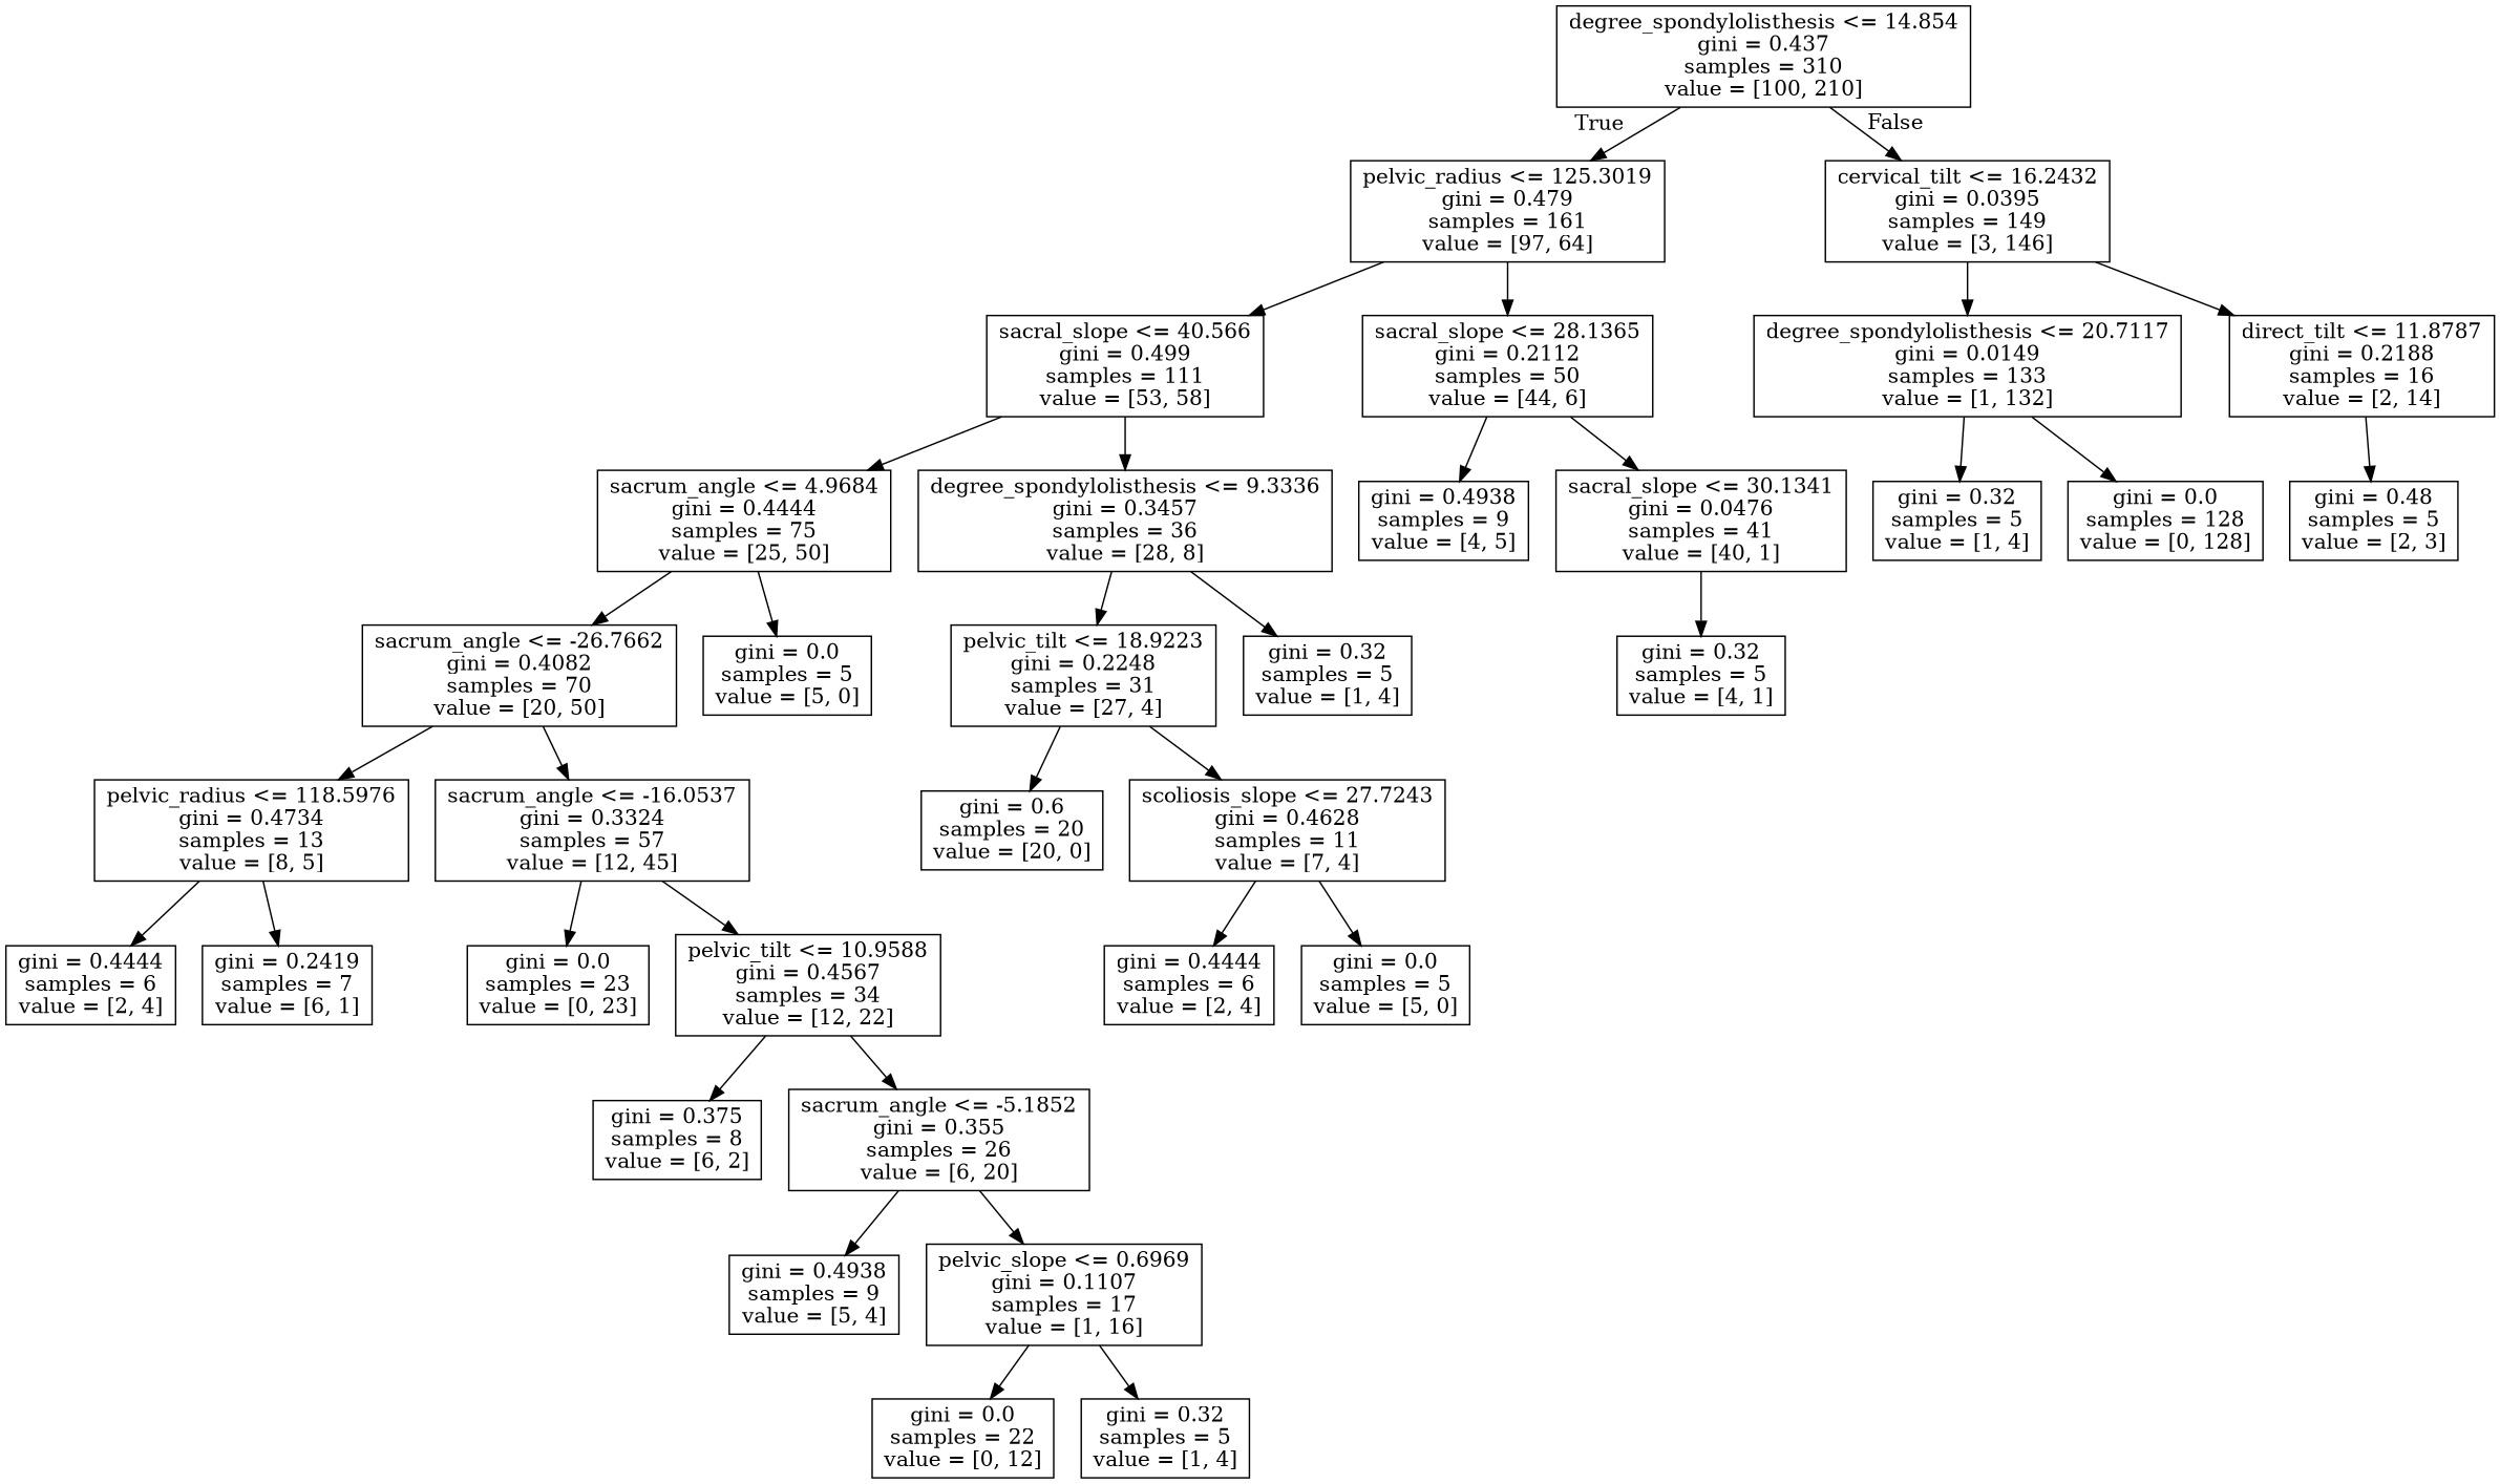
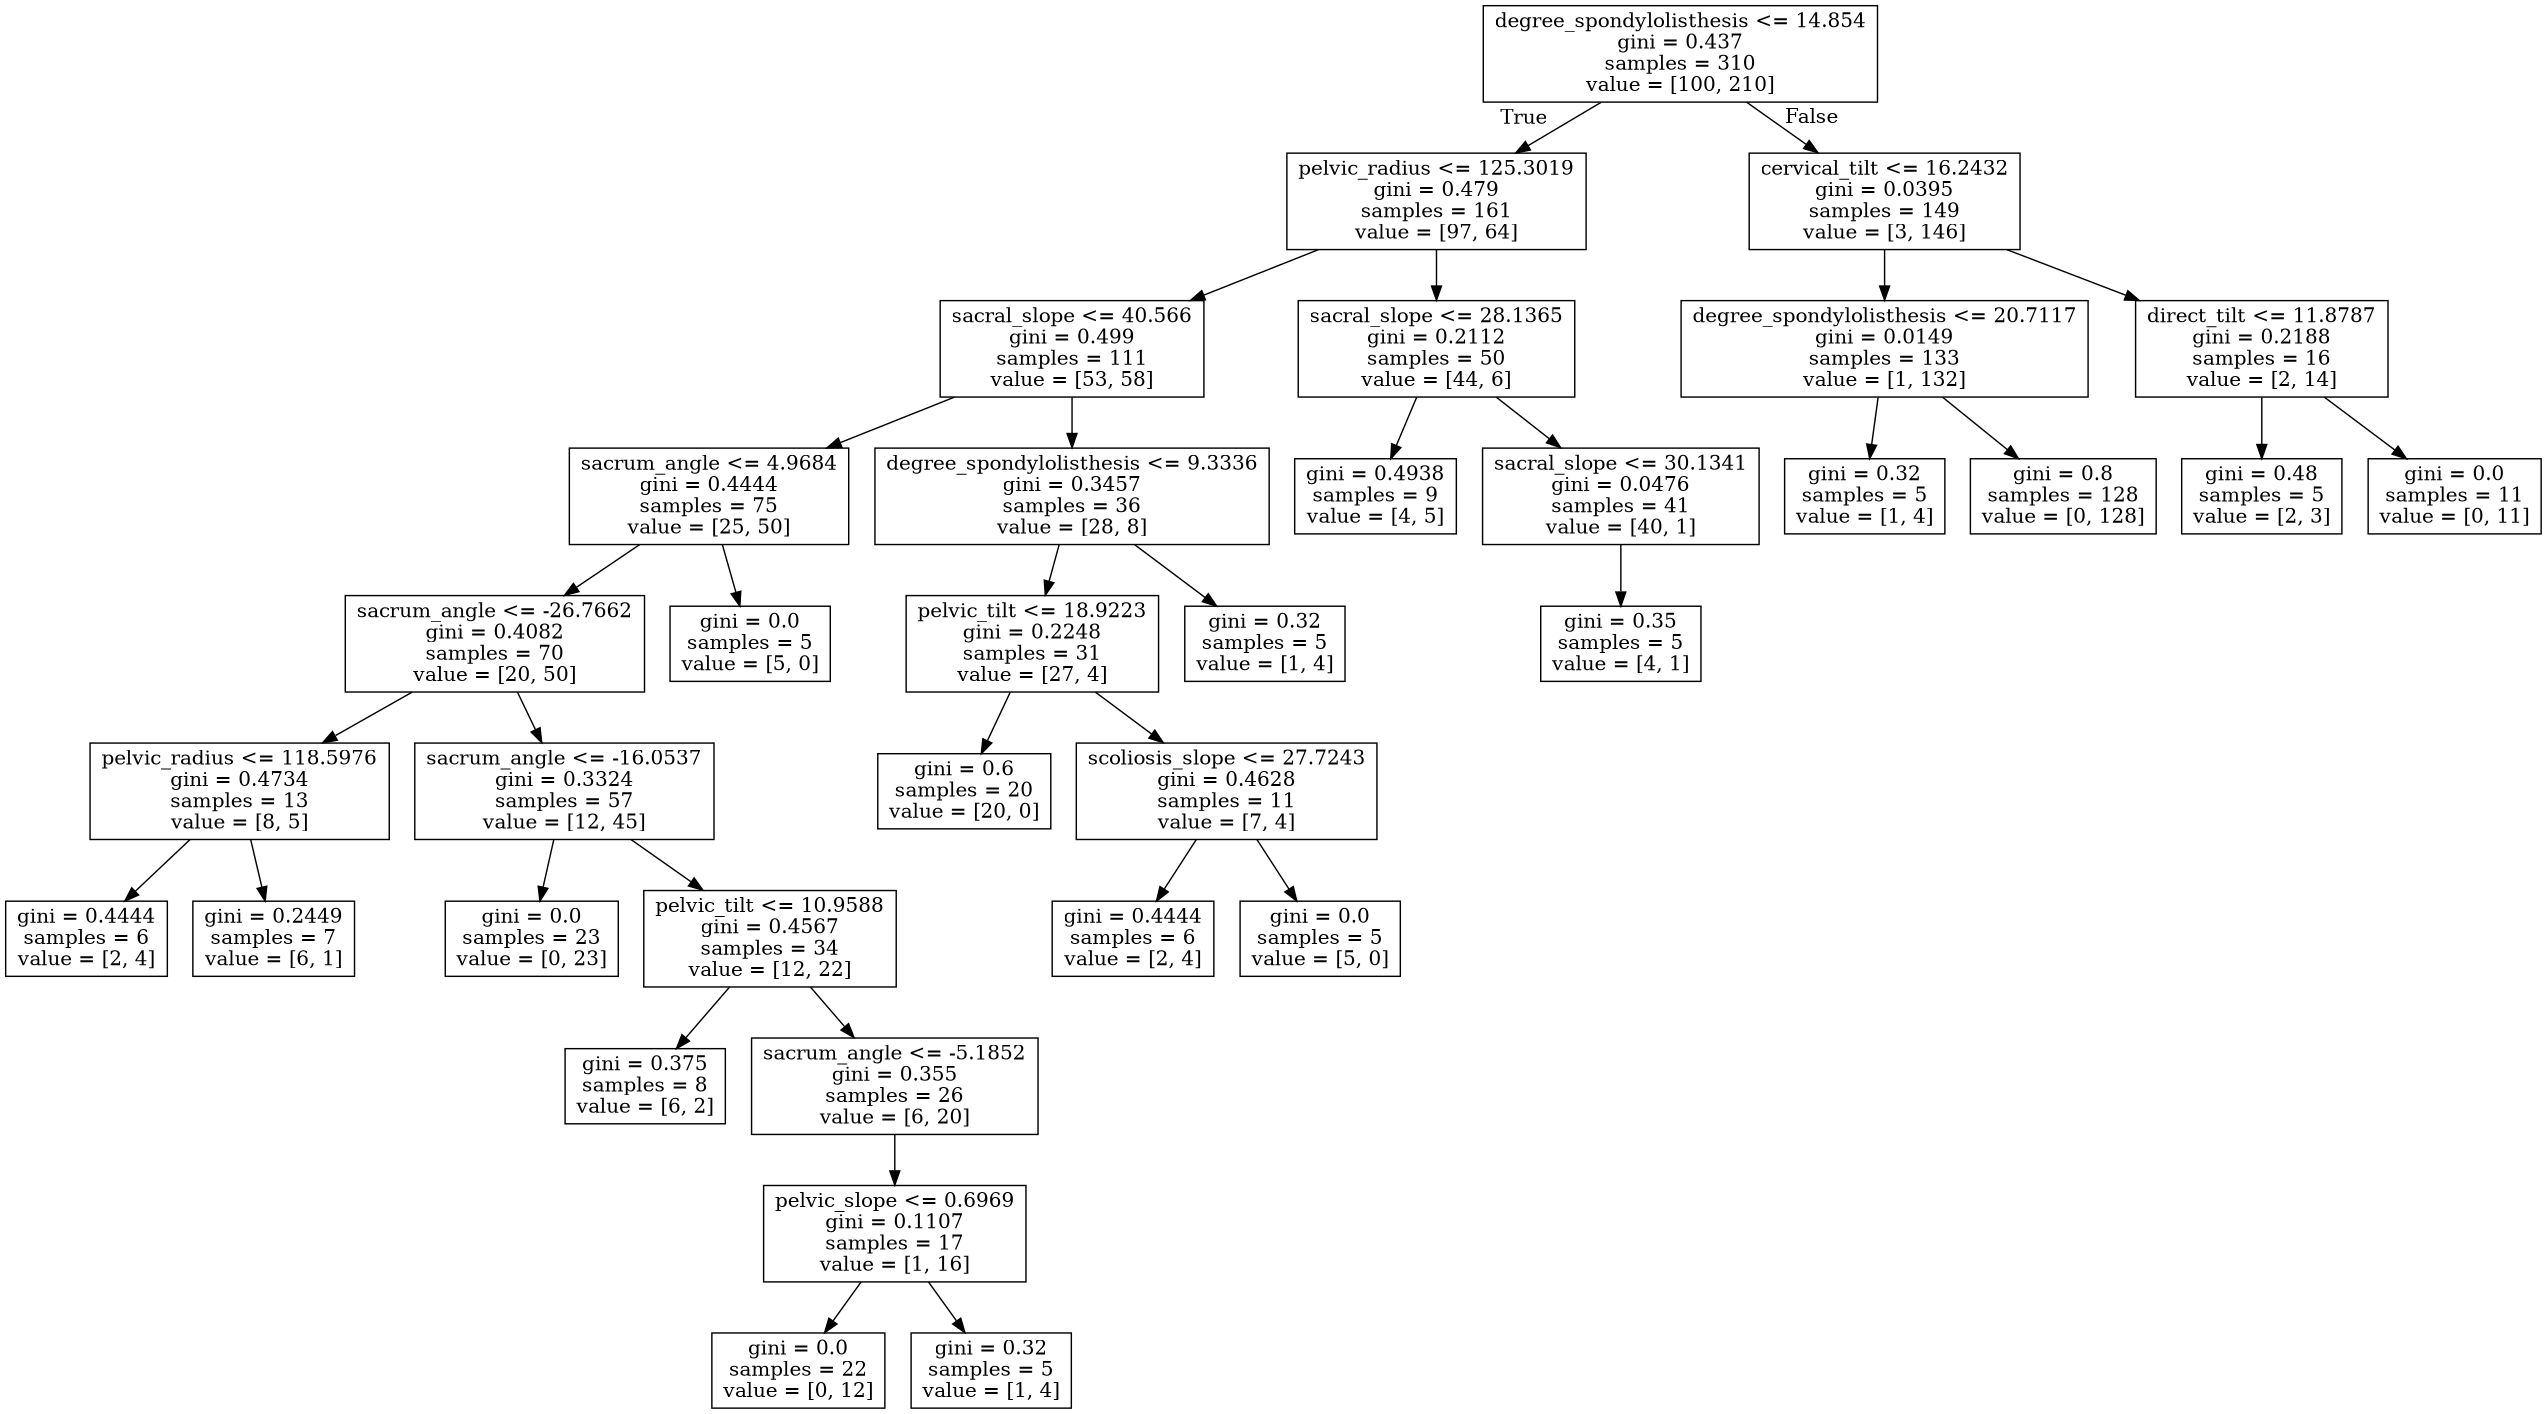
  digraph {
    node [shape=box]
    n1 [label="degree_spondylolisthesis <= 14.854\ngini = 0.437\nsamples = 310\nvalue = [100, 210]"]
    n2 [label="pelvic_radius <= 125.3019\ngini = 0.479\nsamples = 161\nvalue = [97, 64]"]
    n3 [label="cervical_tilt <= 16.2432\ngini = 0.0395\nsamples = 149\nvalue = [3, 146]"]
    n4 [label="sacral_slope <= 40.566\ngini = 0.499\nsamples = 111\nvalue = [53, 58]"]
    n5 [label="sacral_slope <= 28.1365\ngini = 0.2112\nsamples = 50\nvalue = [44, 6]"]
    n6 [label="degree_spondylolisthesis <= 20.7117\ngini = 0.0149\nsamples = 133\nvalue = [1, 132]"]
    n7 [label="direct_tilt <= 11.8787\ngini = 0.2188\nsamples = 16\nvalue = [2, 14]"]
    n8 [label="sacrum_angle <= 4.9684\ngini = 0.4444\nsamples = 75\nvalue = [25, 50]"]
    n9 [label="degree_spondylolisthesis <= 9.3336\ngini = 0.3457\nsamples = 36\nvalue = [28, 8]"]
    n10 [label="gini = 0.4938\nsamples = 9\nvalue = [4, 5]"]
    n11 [label="sacral_slope <= 30.1341\ngini = 0.0476\nsamples = 41\nvalue = [40, 1]"]
    n12 [label="sacrum_angle <= -26.7662\ngini = 0.4082\nsamples = 70\nvalue = [20, 50]"]
    n13 [label="gini = 0.0\nsamples = 5\nvalue = [5, 0]"]
    n14 [label="pelvic_tilt <= 18.9223\ngini = 0.2248\nsamples = 31\nvalue = [27, 4]"]
    n15 [label="gini = 0.32\nsamples = 5\nvalue = [1, 4]"]
    n16 [label="pelvic_radius <= 118.5976\ngini = 0.4734\nsamples = 13\nvalue = [8, 5]"]
    n17 [label="sacrum_angle <= -16.0537\ngini = 0.3324\nsamples = 57\nvalue = [12, 45]"]
    n18 [label="gini = 0.4444\nsamples = 6\nvalue = [2, 4]"]
-   n19 [label="gini = 0.2419\nsamples = 7\nvalue = [6, 1]"]
+   n19 [label="gini = 0.2449\nsamples = 7\nvalue = [6, 1]"]
    n20 [label="gini = 0.0\nsamples = 23\nvalue = [0, 23]"]
    n21 [label="pelvic_tilt <= 10.9588\ngini = 0.4567\nsamples = 34\nvalue = [12, 22]"]
    n22 [label="gini = 0.375\nsamples = 8\nvalue = [6, 2]"]
    n23 [label="sacrum_angle <= -5.1852\ngini = 0.355\nsamples = 26\nvalue = [6, 20]"]
-   n24 [label="gini = 0.4938\nsamples = 9\nvalue = [5, 4]"]
    n25 [label="pelvic_slope <= 0.6969\ngini = 0.1107\nsamples = 17\nvalue = [1, 16]"]
    n26 [label="gini = 0.0\nsamples = 22\nvalue = [0, 12]"]
    n27 [label="gini = 0.32\nsamples = 5\nvalue = [1, 4]"]
    n28 [label="gini = 0.6\nsamples = 20\nvalue = [20, 0]"]
    n29 [label="scoliosis_slope <= 27.7243\ngini = 0.4628\nsamples = 11\nvalue = [7, 4]"]
    n30 [label="gini = 0.4444\nsamples = 6\nvalue = [2, 4]"]
    n31 [label="gini = 0.0\nsamples = 5\nvalue = [5, 0]"]
-   n32 [label="gini = 0.32\nsamples = 5\nvalue = [4, 1]"]
+   n32 [label="gini = 0.35\nsamples = 5\nvalue = [4, 1]"]
    n33 [label="gini = 0.32\nsamples = 5\nvalue = [1, 4]"]
-   n34 [label="gini = 0.0\nsamples = 128\nvalue = [0, 128]"]
+   n34 [label="gini = 0.8\nsamples = 128\nvalue = [0, 128]"]
    n35 [label="gini = 0.48\nsamples = 5\nvalue = [2, 3]"]
+   n36 [label="gini = 0.0\nsamples = 11\nvalue = [0, 11]"]
    n1 -> n2 [headlabel=True labelangle=45 labeldistance=2.5]
    n1 -> n3 [headlabel=False labelangle=-45 labeldistance=2.5]
    n2 -> n4
    n2 -> n5
    n3 -> n6
    n3 -> n7
    n4 -> n8
    n4 -> n9
    n5 -> n10
    n5 -> n11
    n6 -> n33
    n6 -> n34
    n7 -> n35
+   n7 -> n36
    n8 -> n12
    n8 -> n13
    n9 -> n14
    n9 -> n15
    n11 -> n32
    n12 -> n16
    n12 -> n17
    n14 -> n28
    n14 -> n29
    n16 -> n18
    n16 -> n19
    n17 -> n20
    n17 -> n21
    n21 -> n22
    n21 -> n23
-   n23 -> n24
    n23 -> n25
    n25 -> n26
    n25 -> n27
    n29 -> n30
    n29 -> n31
  }
